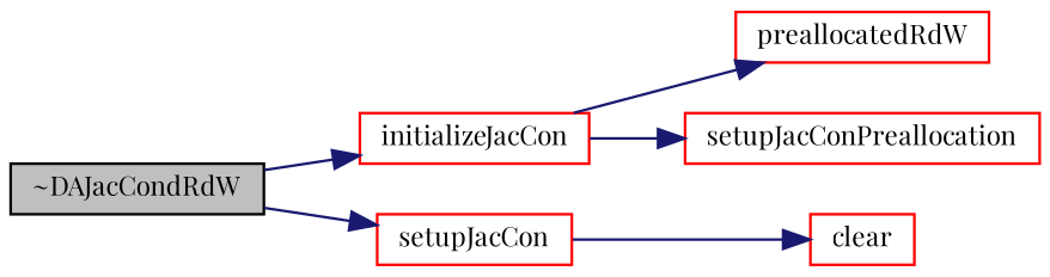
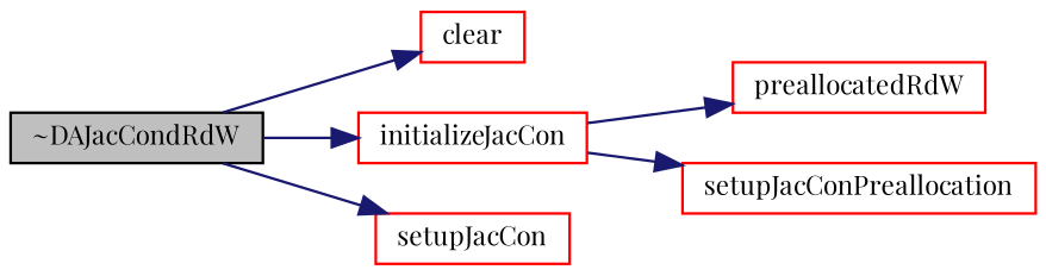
  digraph {
    fontname="Playfair Display"
    rankdir=LR
    node [color=red fontname="Playfair Display" fontsize=10 shape=record]
    edge [color=midnightblue fontname="Playfair Display" fontsize=10 labelfontname=Helvetica labelfontsize=10 style=solid]
    n1 [color=black fillcolor=grey75 fontcolor=black height=0.2 label="~DAJacCondRdW" style=filled width=0.4]
    n2 [height=0.2 label=clear width=0.4]
    n3 [height=0.2 label=initializeJacCon width=0.4]
    n4 [height=0.2 label=setupJacCon width=0.4]
    n5 [height=0.2 label=preallocatedRdW width=0.4]
    n6 [height=0.2 label=setupJacConPreallocation width=0.4]
-   n4 -> n2
+   n1 -> n2
    n1 -> n3
    n1 -> n4
    n3 -> n5
    n3 -> n6
  }
